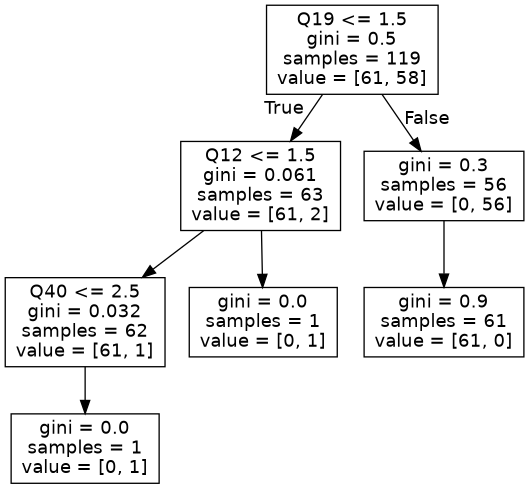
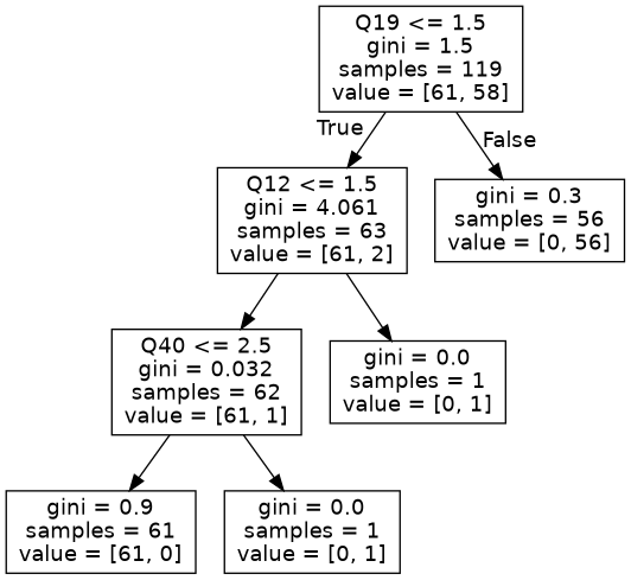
  digraph {
    node [fontname=helvetica shape=box]
    edge [fontname=helvetica]
-   n1 [label="Q19 <= 1.5\ngini = 0.5\nsamples = 119\nvalue = [61, 58]"]
-   n2 [label="Q12 <= 1.5\ngini = 0.061\nsamples = 63\nvalue = [61, 2]"]
+   n1 [label="Q19 <= 1.5\ngini = 1.5\nsamples = 119\nvalue = [61, 58]"]
+   n2 [label="Q12 <= 1.5\ngini = 4.061\nsamples = 63\nvalue = [61, 2]"]
    n3 [label="gini = 0.3\nsamples = 56\nvalue = [0, 56]"]
    n4 [label="Q40 <= 2.5\ngini = 0.032\nsamples = 62\nvalue = [61, 1]"]
    n5 [label="gini = 0.0\nsamples = 1\nvalue = [0, 1]"]
    n6 [label="gini = 0.9\nsamples = 61\nvalue = [61, 0]"]
    n7 [label="gini = 0.0\nsamples = 1\nvalue = [0, 1]"]
    n1 -> n2 [headlabel=True labelangle=45 labeldistance=2.5]
    n1 -> n3 [headlabel=False labelangle=-45 labeldistance=2.5]
    n2 -> n4
    n2 -> n5
-   n3 -> n6
+   n4 -> n6
    n4 -> n7
  }
